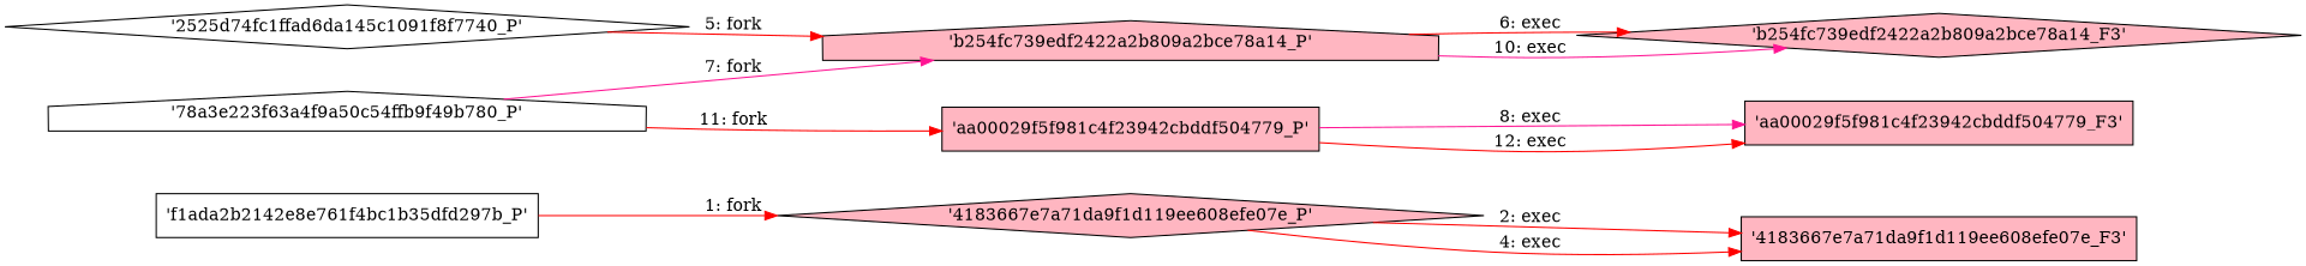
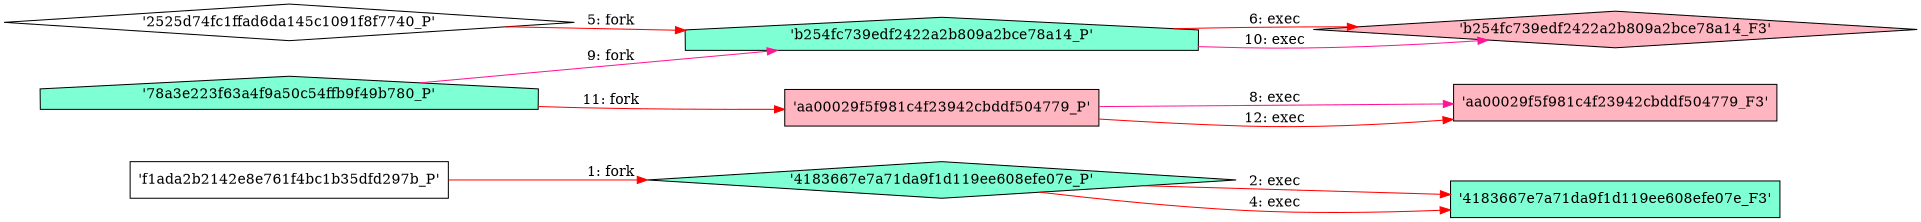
  digraph {
    engine=neato
    fixedsize=false
    fontsize=10
    nodesep=0.3
    rankdir=LR
    ranksep=0
    splines=true
    node [fillcolor=lightpink node_type=Process shape=box style=filled]
    edge [color=red]
    n1 [fillcolor=white label="'f1ada2b2142e8e761f4bc1b35dfd297b_P'"]
-   "'4183667e7a71da9f1d119ee608efe07e_P'" [shape=diamond]
-   "'4183667e7a71da9f1d119ee608efe07e_F3'" [node_type=File]
+   "'4183667e7a71da9f1d119ee608efe07e_P'" [fillcolor=aquamarine shape=diamond]
+   "'4183667e7a71da9f1d119ee608efe07e_F3'" [fillcolor=aquamarine node_type=File]
    "'2525d74fc1ffad6da145c1091f8f7740_P'" [fillcolor=white shape=diamond]
-   "'b254fc739edf2422a2b809a2bce78a14_P'" [shape=house]
+   "'b254fc739edf2422a2b809a2bce78a14_P'" [fillcolor=aquamarine shape=house]
    "'b254fc739edf2422a2b809a2bce78a14_F3'" [node_type=File shape=diamond]
    "'aa00029f5f981c4f23942cbddf504779_F3'" [node_type=File]
    "'aa00029f5f981c4f23942cbddf504779_P'"
-   "'78a3e223f63a4f9a50c54ffb9f49b780_P'" [fillcolor=white shape=house]
+   "'78a3e223f63a4f9a50c54ffb9f49b780_P'" [fillcolor=aquamarine shape=house]
    n1 -> "'4183667e7a71da9f1d119ee608efe07e_P'" [label="1: fork"]
    "'4183667e7a71da9f1d119ee608efe07e_P'" -> "'4183667e7a71da9f1d119ee608efe07e_F3'" [label="2: exec"]
    "'4183667e7a71da9f1d119ee608efe07e_P'" -> "'4183667e7a71da9f1d119ee608efe07e_F3'" [label="4: exec"]
    "'2525d74fc1ffad6da145c1091f8f7740_P'" -> "'b254fc739edf2422a2b809a2bce78a14_P'" [label="5: fork"]
    "'b254fc739edf2422a2b809a2bce78a14_P'" -> "'b254fc739edf2422a2b809a2bce78a14_F3'" [label="6: exec"]
    "'b254fc739edf2422a2b809a2bce78a14_P'" -> "'b254fc739edf2422a2b809a2bce78a14_F3'" [color=deeppink label="10: exec"]
    "'aa00029f5f981c4f23942cbddf504779_P'" -> "'aa00029f5f981c4f23942cbddf504779_F3'" [color=deeppink label="8: exec"]
    "'aa00029f5f981c4f23942cbddf504779_P'" -> "'aa00029f5f981c4f23942cbddf504779_F3'" [label="12: exec"]
-   "'78a3e223f63a4f9a50c54ffb9f49b780_P'" -> "'b254fc739edf2422a2b809a2bce78a14_P'" [color=deeppink label="7: fork"]
+   "'78a3e223f63a4f9a50c54ffb9f49b780_P'" -> "'b254fc739edf2422a2b809a2bce78a14_P'" [color=deeppink label="9: fork"]
    "'78a3e223f63a4f9a50c54ffb9f49b780_P'" -> "'aa00029f5f981c4f23942cbddf504779_P'" [label="11: fork"]
  }
